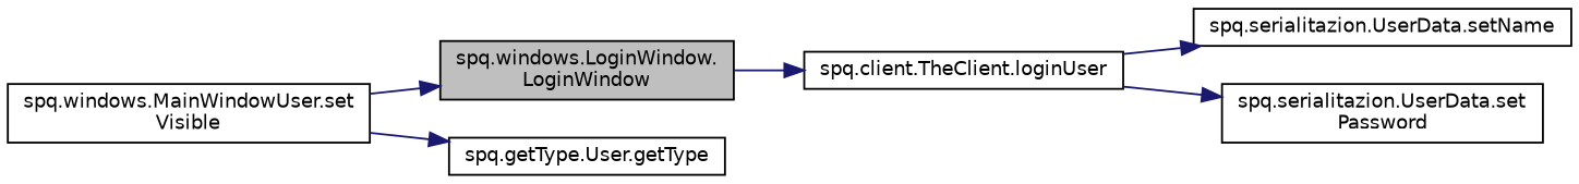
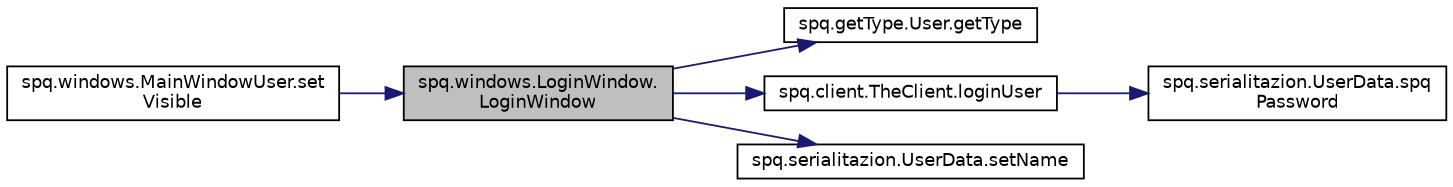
  digraph {
    rankdir=LR
    node [color=black fillcolor=white fontname=Helvetica fontsize=10 shape=record style=filled]
    edge [color=midnightblue fontname=Helvetica fontsize=10 labelfontname=Helvetica labelfontsize=10 style=solid]
    n1 [fillcolor=grey75 fontcolor=black height=0.2 label="spq.windows.LoginWindow.\lLoginWindow" width=0.4]
    n2 [height=0.2 label="spq.getType.User.getType" width=0.4]
    n3 [height=0.2 label="spq.client.TheClient.loginUser" width=0.4]
    n4 [height=0.2 label="spq.serialitazion.UserData.setName" width=0.4]
-   n5 [height=0.2 label="spq.serialitazion.UserData.set\lPassword" width=0.4]
+   n5 [height=0.2 label="spq.serialitazion.UserData.spq\lPassword" width=0.4]
    n6 [height=0.2 label="spq.windows.MainWindowUser.set\lVisible" width=0.4]
-   n6 -> n2
+   n1 -> n2
    n1 -> n3
-   n3 -> n4
+   n1 -> n4
    n3 -> n5
    n6 -> n1
  }
